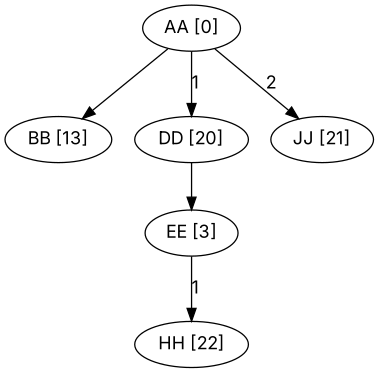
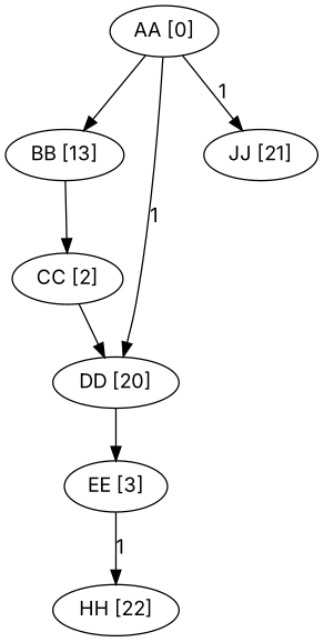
  digraph {
    fontname=Inter
    node [fontname=Inter]
    edge [fontname=Inter]
    n1 [label="AA [0]"]
    n2 [label="BB [13]"]
    n3 [label="DD [20]"]
    n4 [label="JJ [21]"]
+   n5 [label="CC [2]"]
    n6 [label="EE [3]"]
    n7 [label="HH [22]"]
    n1 -> n2
    n1 -> n3 [label=1]
-   n1 -> n4 [label=2]
+   n1 -> n4 [label=1]
+   n2 -> n5
    n3 -> n6
+   n5 -> n3
    n6 -> n7 [label=1]
  }
